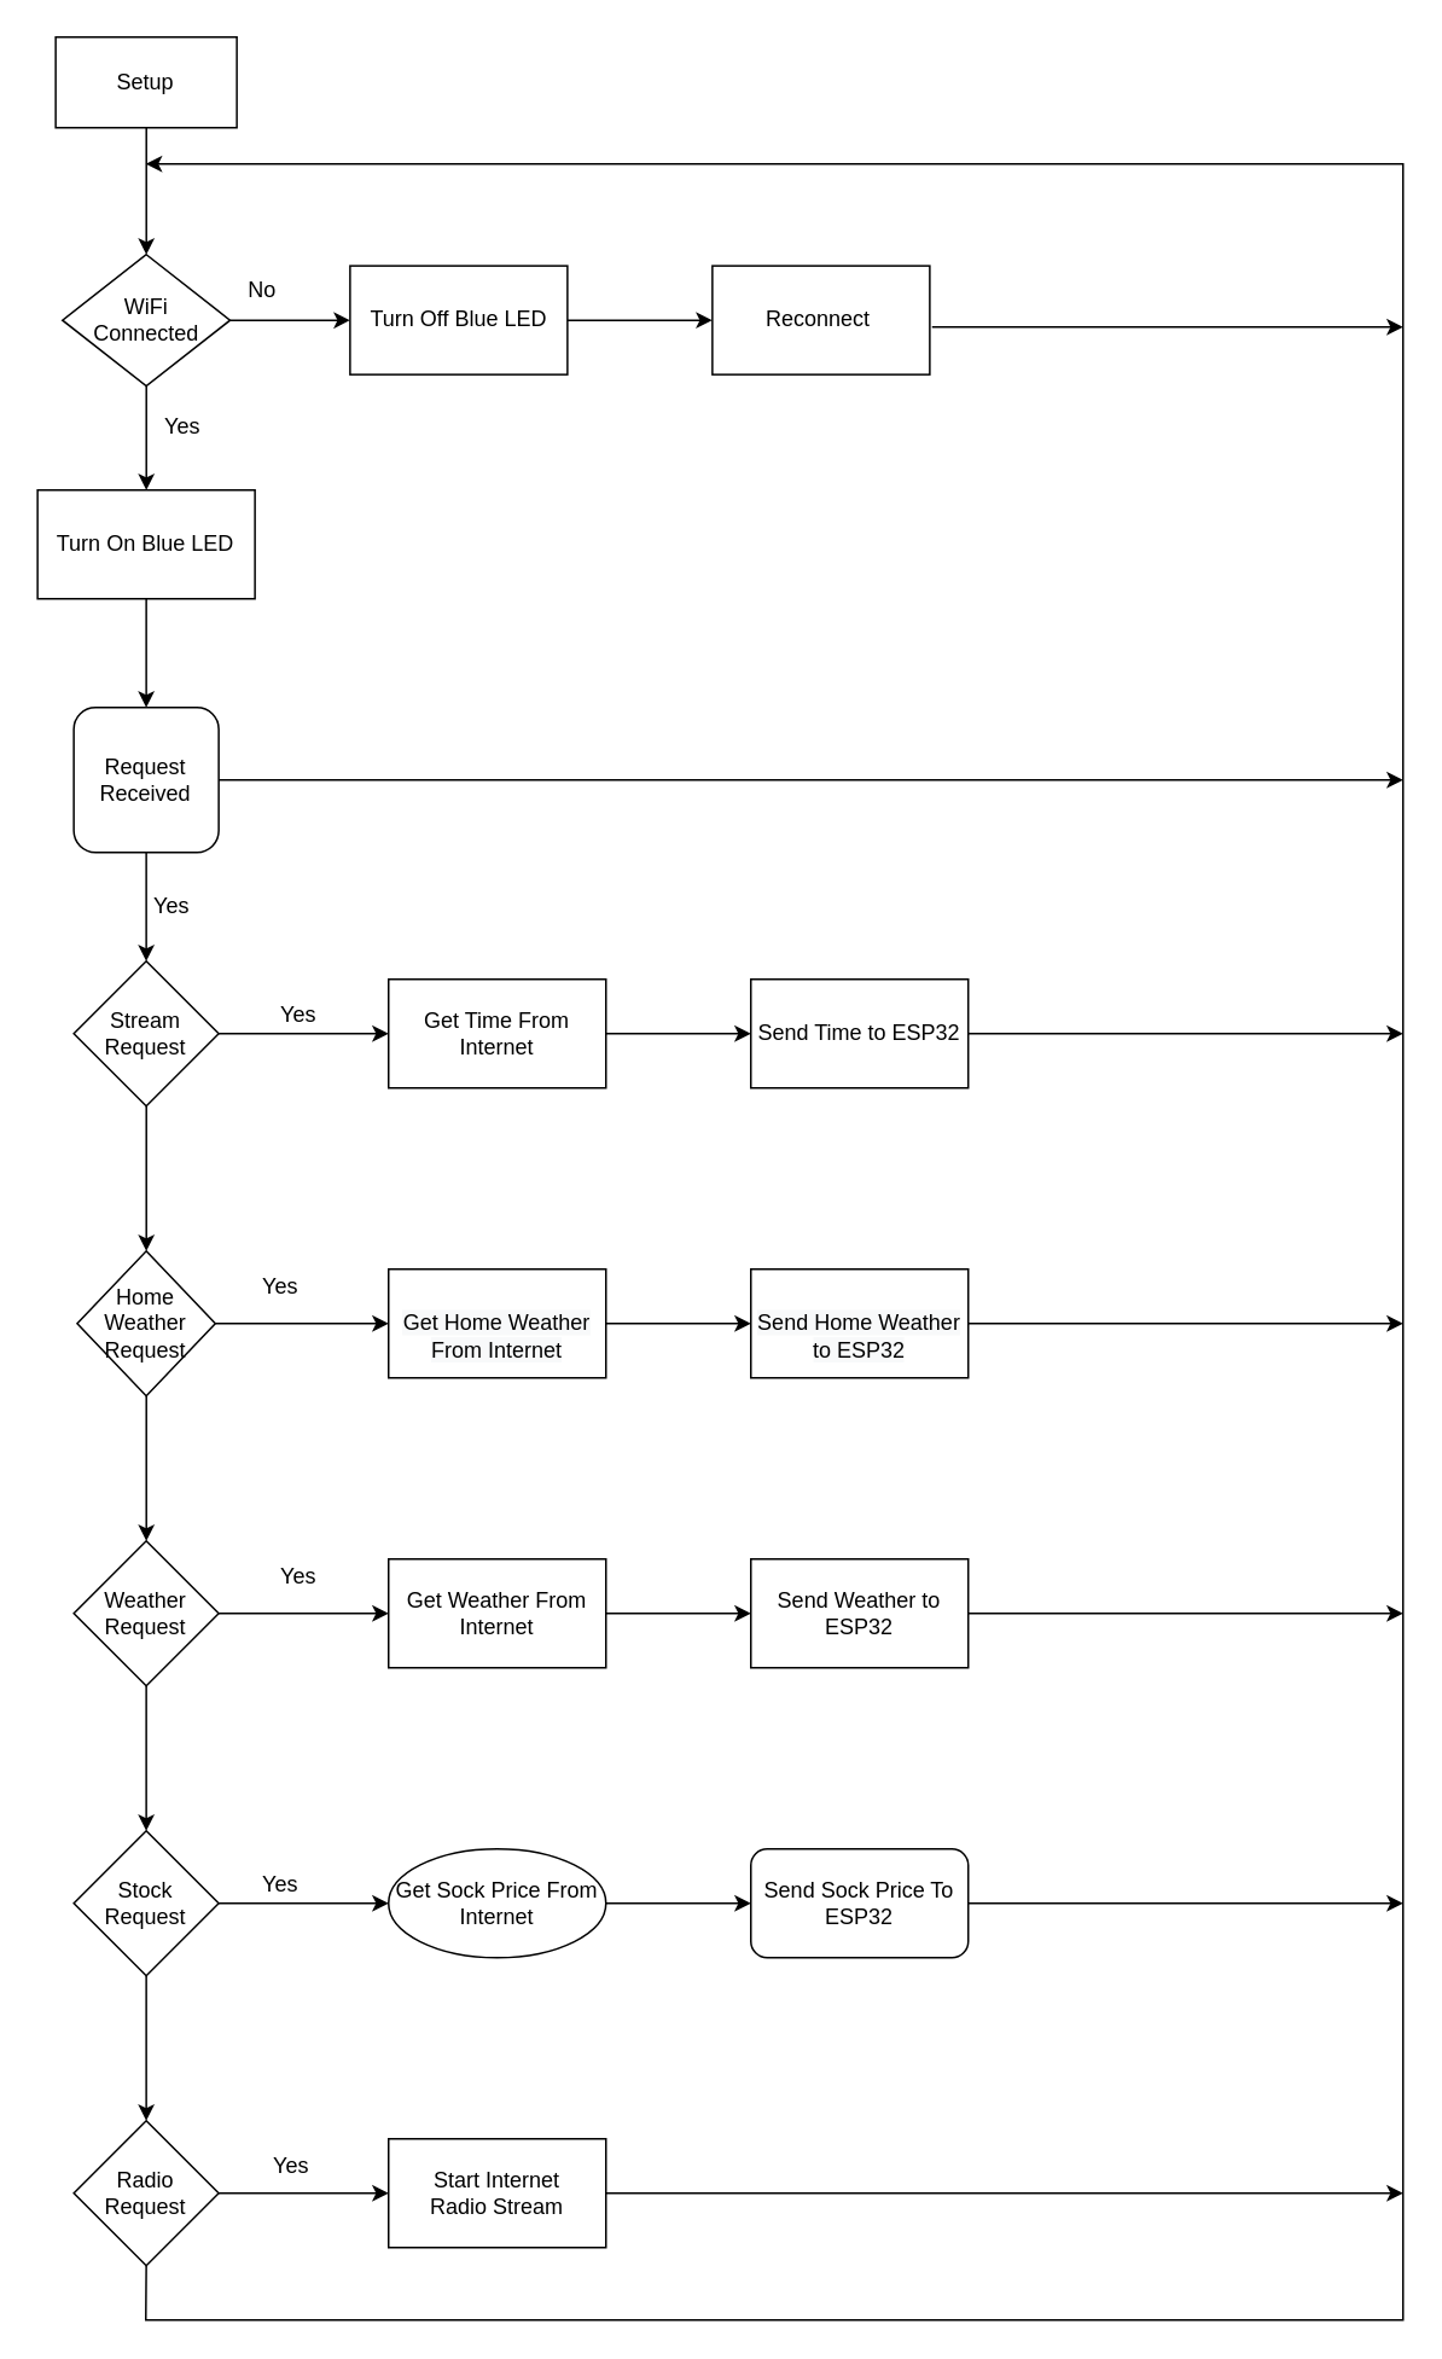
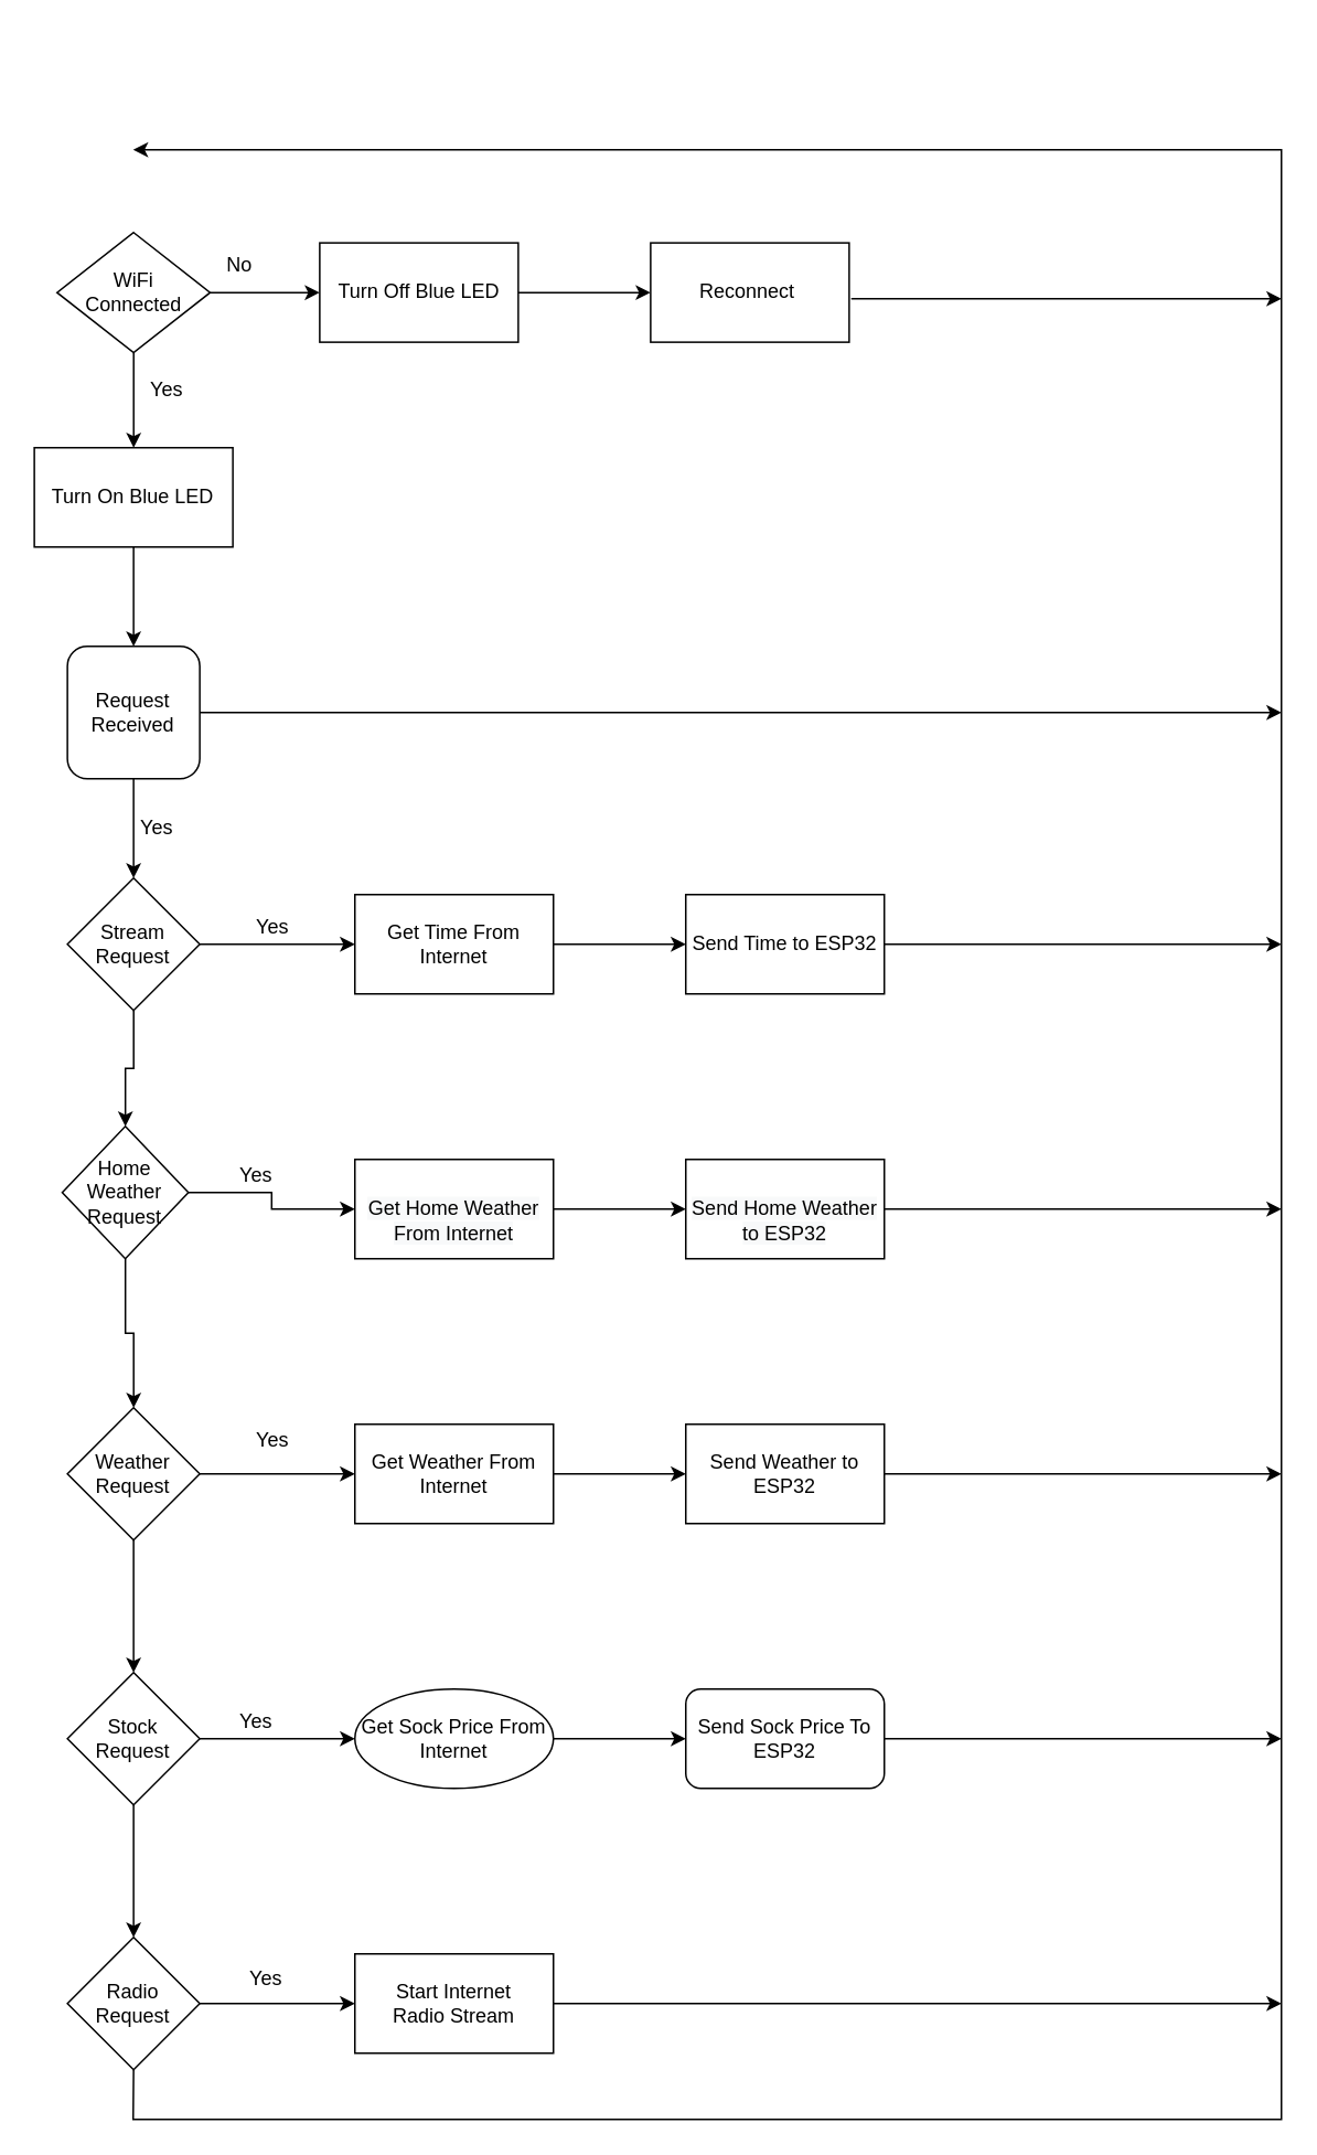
  <mxCell id="0" />
  <mxCell id="1" parent="0" />
- <mxCell id="2" value="" style="edgeStyle=orthogonalEdgeStyle;rounded=0;orthogonalLoop=1;jettySize=auto;html=1;" parent="1" source="3" target="6" edge="1"><mxGeometry relative="1" as="geometry" /></mxCell>
- <mxCell id="3" value="Setup" style="rounded=0;whiteSpace=wrap;html=1;" parent="1" vertex="1"><mxGeometry x="30.25" y="20" width="100" height="50" as="geometry" /></mxCell>
  <mxCell id="4" value="" style="edgeStyle=orthogonalEdgeStyle;rounded=0;orthogonalLoop=1;jettySize=auto;html=1;" parent="1" source="6" target="8" edge="1"><mxGeometry relative="1" as="geometry" /></mxCell>
  <mxCell id="5" value="" style="edgeStyle=orthogonalEdgeStyle;rounded=0;orthogonalLoop=1;jettySize=auto;html=1;" parent="1" source="6" target="11" edge="1"><mxGeometry relative="1" as="geometry" /></mxCell>
  <mxCell id="6" value="WiFi&lt;br&gt;Connected" style="rhombus;whiteSpace=wrap;html=1;rounded=0;" parent="1" vertex="1"><mxGeometry x="34" y="140" width="92.5" height="72.5" as="geometry" /></mxCell>
  <mxCell id="7" value="" style="edgeStyle=orthogonalEdgeStyle;rounded=0;orthogonalLoop=1;jettySize=auto;html=1;" parent="1" source="8" target="9" edge="1"><mxGeometry relative="1" as="geometry" /></mxCell>
  <mxCell id="8" value="Turn Off Blue LED" style="whiteSpace=wrap;html=1;rounded=0;" parent="1" vertex="1"><mxGeometry x="192.75" y="146.25" width="120" height="60" as="geometry" /></mxCell>
  <mxCell id="9" value="Reconnect&amp;nbsp;" style="whiteSpace=wrap;html=1;rounded=0;" parent="1" vertex="1"><mxGeometry x="392.75" y="146.25" width="120" height="60" as="geometry" /></mxCell>
  <mxCell id="10" value="" style="edgeStyle=orthogonalEdgeStyle;rounded=0;orthogonalLoop=1;jettySize=auto;html=1;" parent="1" source="11" target="13" edge="1"><mxGeometry relative="1" as="geometry" /></mxCell>
  <mxCell id="11" value="Turn On Blue LED" style="whiteSpace=wrap;html=1;rounded=0;" parent="1" vertex="1"><mxGeometry x="20.25" y="270" width="120" height="60" as="geometry" /></mxCell>
  <mxCell id="12" value="" style="edgeStyle=orthogonalEdgeStyle;rounded=0;orthogonalLoop=1;jettySize=auto;html=1;" parent="1" source="13" target="16" edge="1"><mxGeometry relative="1" as="geometry" /></mxCell>
  <mxCell id="13" value="Request Received" style="whiteSpace=wrap;html=1;rounded=1;" parent="1" vertex="1"><mxGeometry x="40.25" y="390" width="80" height="80" as="geometry" /></mxCell>
  <mxCell id="14" value="" style="edgeStyle=orthogonalEdgeStyle;rounded=0;orthogonalLoop=1;jettySize=auto;html=1;" edge="1" parent="1" source="16" target="21"><mxGeometry relative="1" as="geometry" /></mxCell>
  <mxCell id="15" value="" style="edgeStyle=orthogonalEdgeStyle;rounded=0;orthogonalLoop=1;jettySize=auto;html=1;" edge="1" parent="1" source="16" target="48"><mxGeometry relative="1" as="geometry" /></mxCell>
  <mxCell id="16" value="Stream &lt;br&gt;Request" style="rhombus;whiteSpace=wrap;html=1;rounded=0;" parent="1" vertex="1"><mxGeometry x="40.25" y="530" width="80" height="80" as="geometry" /></mxCell>
  <mxCell id="17" value="Yes" style="text;html=1;align=center;verticalAlign=middle;resizable=0;points=[];autosize=1;strokeColor=none;fillColor=none;" parent="1" vertex="1"><mxGeometry x="80.25" y="220" width="40" height="30" as="geometry" /></mxCell>
  <mxCell id="18" value="Yes" style="text;html=1;align=center;verticalAlign=middle;resizable=0;points=[];autosize=1;strokeColor=none;fillColor=none;" parent="1" vertex="1"><mxGeometry x="74" y="485" width="40" height="30" as="geometry" /></mxCell>
  <mxCell id="19" value="" style="edgeStyle=orthogonalEdgeStyle;rounded=0;orthogonalLoop=1;jettySize=auto;html=1;" edge="1" parent="1" source="21" target="24"><mxGeometry relative="1" as="geometry" /></mxCell>
  <mxCell id="20" value="" style="edgeStyle=orthogonalEdgeStyle;rounded=0;orthogonalLoop=1;jettySize=auto;html=1;" edge="1" parent="1" source="21" target="44"><mxGeometry relative="1" as="geometry" /></mxCell>
- <mxCell id="21" value="Home Weather Request" style="rhombus;whiteSpace=wrap;html=1;rounded=0;" vertex="1" parent="1"><mxGeometry x="42.13" y="690" width="76.25" height="80" as="geometry" /></mxCell>
+ <mxCell id="21" value="Home Weather Request" style="rhombus;whiteSpace=wrap;html=1;rounded=0;" vertex="1" parent="1"><mxGeometry x="37.13" y="680" width="76.25" height="80" as="geometry" /></mxCell>
  <mxCell id="22" value="" style="edgeStyle=orthogonalEdgeStyle;rounded=0;orthogonalLoop=1;jettySize=auto;html=1;" edge="1" parent="1" source="24" target="27"><mxGeometry relative="1" as="geometry" /></mxCell>
  <mxCell id="23" value="" style="edgeStyle=orthogonalEdgeStyle;rounded=0;orthogonalLoop=1;jettySize=auto;html=1;" edge="1" parent="1" source="24" target="40"><mxGeometry relative="1" as="geometry" /></mxCell>
  <mxCell id="24" value="Weather Request" style="rhombus;whiteSpace=wrap;html=1;rounded=0;" vertex="1" parent="1"><mxGeometry x="40.255" y="850" width="80" height="80" as="geometry" /></mxCell>
  <mxCell id="25" value="" style="edgeStyle=orthogonalEdgeStyle;rounded=0;orthogonalLoop=1;jettySize=auto;html=1;" edge="1" parent="1" source="27" target="29"><mxGeometry relative="1" as="geometry" /></mxCell>
  <mxCell id="26" value="" style="edgeStyle=orthogonalEdgeStyle;rounded=0;orthogonalLoop=1;jettySize=auto;html=1;" edge="1" parent="1" source="27" target="36"><mxGeometry relative="1" as="geometry" /></mxCell>
  <mxCell id="27" value="Stock Request" style="rhombus;whiteSpace=wrap;html=1;rounded=0;" vertex="1" parent="1"><mxGeometry x="40.255" y="1010" width="80" height="80" as="geometry" /></mxCell>
  <mxCell id="28" value="" style="edgeStyle=orthogonalEdgeStyle;rounded=0;orthogonalLoop=1;jettySize=auto;html=1;" edge="1" parent="1" source="29" target="32"><mxGeometry relative="1" as="geometry" /></mxCell>
  <mxCell id="29" value="Radio&lt;br&gt;Request" style="rhombus;whiteSpace=wrap;html=1;rounded=0;" vertex="1" parent="1"><mxGeometry x="40.255" y="1170" width="80" height="80" as="geometry" /></mxCell>
  <mxCell id="30" value="" style="endArrow=classic;html=1;rounded=0;exitX=0.5;exitY=1;exitDx=0;exitDy=0;" edge="1" parent="1" source="29"><mxGeometry width="50" height="50" relative="1" as="geometry"><mxPoint x="74" y="1270" as="sourcePoint" /><mxPoint x="80" y="90" as="targetPoint" /><Array as="points"><mxPoint x="80" y="1280" /><mxPoint x="434" y="1280" /><mxPoint x="774" y="1280" /><mxPoint x="774" y="90" /></Array></mxGeometry></mxCell>
  <mxCell id="31" value="" style="endArrow=classic;html=1;rounded=0;" edge="1" parent="1"><mxGeometry width="50" height="50" relative="1" as="geometry"><mxPoint x="514" y="180" as="sourcePoint" /><mxPoint x="774" y="180" as="targetPoint" /></mxGeometry></mxCell>
  <mxCell id="32" value="Start Internet&lt;br&gt;Radio Stream" style="whiteSpace=wrap;html=1;rounded=0;" vertex="1" parent="1"><mxGeometry x="213.995" y="1180" width="120" height="60" as="geometry" /></mxCell>
  <mxCell id="33" value="" style="endArrow=classic;html=1;rounded=0;" edge="1" parent="1"><mxGeometry width="50" height="50" relative="1" as="geometry"><mxPoint x="334" y="1210" as="sourcePoint" /><mxPoint x="774" y="1210" as="targetPoint" /></mxGeometry></mxCell>
  <mxCell id="34" value="Yes" style="text;html=1;align=center;verticalAlign=middle;resizable=0;points=[];autosize=1;strokeColor=none;fillColor=none;" vertex="1" parent="1"><mxGeometry x="140.25" y="1180" width="40" height="30" as="geometry" /></mxCell>
  <mxCell id="35" value="" style="edgeStyle=orthogonalEdgeStyle;rounded=0;orthogonalLoop=1;jettySize=auto;html=1;" edge="1" parent="1" source="36" target="37"><mxGeometry relative="1" as="geometry" /></mxCell>
  <mxCell id="36" value="Get Sock Price From Internet" style="ellipse;whiteSpace=wrap;html=1;" vertex="1" parent="1"><mxGeometry x="213.995" y="1020" width="120" height="60" as="geometry" /></mxCell>
  <mxCell id="37" value="Send Sock Price To ESP32" style="whiteSpace=wrap;html=1;rounded=1;" vertex="1" parent="1"><mxGeometry x="413.995" y="1020" width="120" height="60" as="geometry" /></mxCell>
  <mxCell id="38" value="" style="endArrow=classic;html=1;rounded=0;exitX=1;exitY=0.5;exitDx=0;exitDy=0;" edge="1" parent="1" source="37"><mxGeometry width="50" height="50" relative="1" as="geometry"><mxPoint x="564" y="1060" as="sourcePoint" /><mxPoint x="774" y="1050" as="targetPoint" /></mxGeometry></mxCell>
  <mxCell id="39" value="" style="edgeStyle=orthogonalEdgeStyle;rounded=0;orthogonalLoop=1;jettySize=auto;html=1;" edge="1" parent="1" source="40" target="41"><mxGeometry relative="1" as="geometry" /></mxCell>
  <mxCell id="40" value="Get Weather From Internet" style="whiteSpace=wrap;html=1;rounded=0;" vertex="1" parent="1"><mxGeometry x="213.995" y="860" width="120" height="60" as="geometry" /></mxCell>
  <mxCell id="41" value="Send Weather to ESP32" style="whiteSpace=wrap;html=1;rounded=0;" vertex="1" parent="1"><mxGeometry x="413.995" y="860" width="120" height="60" as="geometry" /></mxCell>
  <mxCell id="42" value="" style="endArrow=classic;html=1;rounded=0;exitX=1;exitY=0.5;exitDx=0;exitDy=0;" edge="1" parent="1" source="41"><mxGeometry width="50" height="50" relative="1" as="geometry"><mxPoint x="544" y="900" as="sourcePoint" /><mxPoint x="774" y="890" as="targetPoint" /></mxGeometry></mxCell>
  <mxCell id="43" value="" style="edgeStyle=orthogonalEdgeStyle;rounded=0;orthogonalLoop=1;jettySize=auto;html=1;" edge="1" parent="1" source="44" target="45"><mxGeometry relative="1" as="geometry" /></mxCell>
  <mxCell id="44" value="&lt;br&gt;&lt;span style=&quot;color: rgb(0, 0, 0); font-family: Helvetica; font-size: 12px; font-style: normal; font-variant-ligatures: normal; font-variant-caps: normal; font-weight: 400; letter-spacing: normal; orphans: 2; text-align: center; text-indent: 0px; text-transform: none; widows: 2; word-spacing: 0px; -webkit-text-stroke-width: 0px; background-color: rgb(248, 249, 250); text-decoration-thickness: initial; text-decoration-style: initial; text-decoration-color: initial; float: none; display: inline !important;&quot;&gt;Get Home Weather From Internet&lt;/span&gt;&lt;br&gt;" style="whiteSpace=wrap;html=1;rounded=0;" vertex="1" parent="1"><mxGeometry x="213.995" y="700" width="120" height="60" as="geometry" /></mxCell>
  <mxCell id="45" value="&lt;br&gt;&lt;span style=&quot;color: rgb(0, 0, 0); font-family: Helvetica; font-size: 12px; font-style: normal; font-variant-ligatures: normal; font-variant-caps: normal; font-weight: 400; letter-spacing: normal; orphans: 2; text-align: center; text-indent: 0px; text-transform: none; widows: 2; word-spacing: 0px; -webkit-text-stroke-width: 0px; background-color: rgb(248, 249, 250); text-decoration-thickness: initial; text-decoration-style: initial; text-decoration-color: initial; float: none; display: inline !important;&quot;&gt;Send Home Weather to ESP32&lt;/span&gt;" style="whiteSpace=wrap;html=1;rounded=0;" vertex="1" parent="1"><mxGeometry x="413.995" y="700" width="120" height="60" as="geometry" /></mxCell>
  <mxCell id="46" value="" style="endArrow=classic;html=1;rounded=0;exitX=1;exitY=0.5;exitDx=0;exitDy=0;" edge="1" parent="1" source="45"><mxGeometry width="50" height="50" relative="1" as="geometry"><mxPoint x="554" y="740" as="sourcePoint" /><mxPoint x="774" y="730" as="targetPoint" /></mxGeometry></mxCell>
  <mxCell id="47" value="" style="edgeStyle=orthogonalEdgeStyle;rounded=0;orthogonalLoop=1;jettySize=auto;html=1;" edge="1" parent="1" source="48" target="49"><mxGeometry relative="1" as="geometry" /></mxCell>
  <mxCell id="48" value="Get Time From Internet" style="whiteSpace=wrap;html=1;rounded=0;" vertex="1" parent="1"><mxGeometry x="214" y="540" width="120" height="60" as="geometry" /></mxCell>
  <mxCell id="49" value="Send Time to ESP32" style="whiteSpace=wrap;html=1;rounded=0;" vertex="1" parent="1"><mxGeometry x="413.99" y="540" width="120" height="60" as="geometry" /></mxCell>
  <mxCell id="50" value="" style="endArrow=classic;html=1;rounded=0;exitX=1;exitY=0.5;exitDx=0;exitDy=0;" edge="1" parent="1" source="49"><mxGeometry width="50" height="50" relative="1" as="geometry"><mxPoint x="544" y="570" as="sourcePoint" /><mxPoint x="774" y="570" as="targetPoint" /></mxGeometry></mxCell>
  <mxCell id="51" value="" style="endArrow=classic;html=1;rounded=0;exitX=1;exitY=0.5;exitDx=0;exitDy=0;" edge="1" parent="1" source="13"><mxGeometry width="50" height="50" relative="1" as="geometry"><mxPoint x="134" y="430" as="sourcePoint" /><mxPoint x="774" y="430" as="targetPoint" /></mxGeometry></mxCell>
  <mxCell id="52" value="Yes" style="text;html=1;align=center;verticalAlign=middle;resizable=0;points=[];autosize=1;strokeColor=none;fillColor=none;" vertex="1" parent="1"><mxGeometry x="144" y="545" width="40" height="30" as="geometry" /></mxCell>
  <mxCell id="53" value="Yes" style="text;html=1;align=center;verticalAlign=middle;resizable=0;points=[];autosize=1;strokeColor=none;fillColor=none;" vertex="1" parent="1"><mxGeometry x="134" y="695" width="40" height="30" as="geometry" /></mxCell>
  <mxCell id="54" value="Yes" style="text;html=1;align=center;verticalAlign=middle;resizable=0;points=[];autosize=1;strokeColor=none;fillColor=none;" vertex="1" parent="1"><mxGeometry x="144" y="855" width="40" height="30" as="geometry" /></mxCell>
  <mxCell id="55" value="Yes" style="text;html=1;align=center;verticalAlign=middle;resizable=0;points=[];autosize=1;strokeColor=none;fillColor=none;" vertex="1" parent="1"><mxGeometry x="134" y="1025" width="40" height="30" as="geometry" /></mxCell>
  <mxCell id="56" value="No" style="text;html=1;align=center;verticalAlign=middle;resizable=0;points=[];autosize=1;strokeColor=none;fillColor=none;" vertex="1" parent="1"><mxGeometry x="124" y="145" width="40" height="30" as="geometry" /></mxCell>
